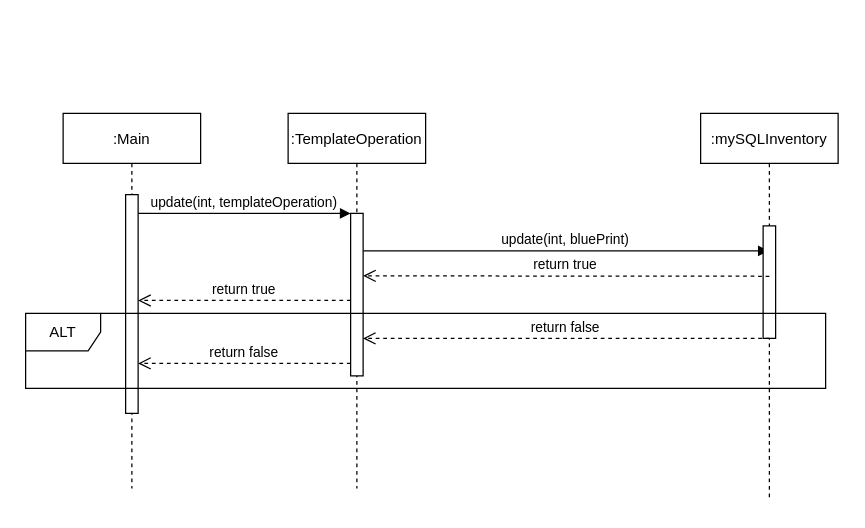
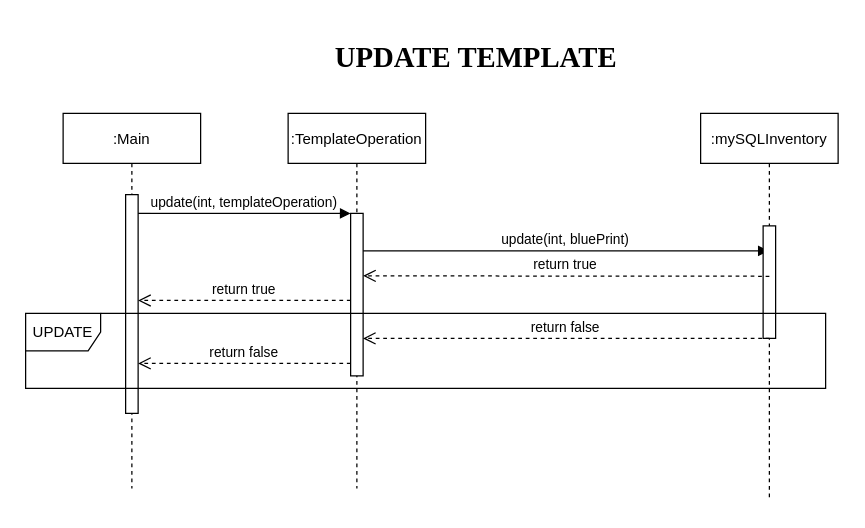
  <mxCell id="0" />
  <mxCell id="1" parent="0" />
  <mxCell id="2" value=":Main" style="shape=umlLifeline;perimeter=lifelinePerimeter;container=1;collapsible=0;recursiveResize=0;rounded=0;shadow=0;strokeWidth=1;" parent="1" vertex="1"><mxGeometry x="50" y="90" width="110" height="300" as="geometry" /></mxCell>
  <mxCell id="3" value="" style="points=[];perimeter=orthogonalPerimeter;rounded=0;shadow=0;strokeWidth=1;" parent="2" vertex="1"><mxGeometry x="50" y="65" width="10" height="175" as="geometry" /></mxCell>
  <mxCell id="4" value=":TemplateOperation" style="shape=umlLifeline;perimeter=lifelinePerimeter;container=1;collapsible=0;recursiveResize=0;rounded=0;shadow=0;strokeWidth=1;" parent="1" vertex="1"><mxGeometry x="230" y="90" width="110" height="300" as="geometry" /></mxCell>
  <mxCell id="5" value="" style="points=[];perimeter=orthogonalPerimeter;rounded=0;shadow=0;strokeWidth=1;" parent="4" vertex="1"><mxGeometry x="50" y="80" width="10" height="130" as="geometry" /></mxCell>
  <mxCell id="6" value="return true" style="verticalAlign=bottom;endArrow=open;dashed=1;endSize=8;shadow=0;strokeWidth=1;" parent="1" edge="1"><mxGeometry relative="1" as="geometry"><mxPoint x="110" y="239.66" as="targetPoint" /><mxPoint x="280" y="239.66" as="sourcePoint" /></mxGeometry></mxCell>
  <mxCell id="7" value="update(int, templateOperation)" style="verticalAlign=bottom;endArrow=block;entryX=0;entryY=0;shadow=0;strokeWidth=1;" parent="1" source="3" target="5" edge="1"><mxGeometry relative="1" as="geometry"><mxPoint x="215" y="170" as="sourcePoint" /></mxGeometry></mxCell>
+ <mxCell id="8" value="&lt;h1&gt;&lt;font style=&quot;font-size: 23px&quot; face=&quot;Tahoma&quot;&gt;&lt;b&gt;UPDATE TEMPLATE&lt;/b&gt;&lt;/font&gt;&lt;/h1&gt;" style="text;html=1;align=center;verticalAlign=middle;resizable=0;points=[];autosize=1;" vertex="1" parent="1"><mxGeometry x="260" y="20" width="240" height="50" as="geometry" /></mxCell>
  <mxCell id="9" value="update(int, bluePrint)" style="verticalAlign=bottom;endArrow=block;shadow=0;strokeWidth=1;" edge="1" parent="1" target="10"><mxGeometry relative="1" as="geometry"><mxPoint x="290" y="200" as="sourcePoint" /><mxPoint x="590" y="200" as="targetPoint" /></mxGeometry></mxCell>
  <mxCell id="10" value=":mySQLInventory" style="shape=umlLifeline;perimeter=lifelinePerimeter;container=1;collapsible=0;recursiveResize=0;rounded=0;shadow=0;strokeWidth=1;" vertex="1" parent="1"><mxGeometry x="560" y="90" width="110" height="310" as="geometry" /></mxCell>
  <mxCell id="11" value="" style="points=[];perimeter=orthogonalPerimeter;rounded=0;shadow=0;strokeWidth=1;" vertex="1" parent="10"><mxGeometry x="50" y="90" width="10" height="90" as="geometry" /></mxCell>
  <mxCell id="12" value="return true" style="verticalAlign=bottom;endArrow=open;dashed=1;endSize=8;shadow=0;strokeWidth=1;" edge="1" parent="1"><mxGeometry relative="1" as="geometry"><mxPoint x="290" y="220" as="targetPoint" /><mxPoint x="615" y="220.31" as="sourcePoint" /></mxGeometry></mxCell>
  <mxCell id="13" value="return false" style="verticalAlign=bottom;endArrow=open;dashed=1;endSize=8;shadow=0;strokeWidth=1;" edge="1" parent="1"><mxGeometry relative="1" as="geometry"><mxPoint x="110" y="290" as="targetPoint" /><mxPoint x="280" y="290" as="sourcePoint" /></mxGeometry></mxCell>
- <mxCell id="14" value="ALT" style="shape=umlFrame;whiteSpace=wrap;html=1;" vertex="1" parent="1"><mxGeometry x="20" y="250" width="640" height="60" as="geometry" /></mxCell>
+ <mxCell id="14" value="UPDATE" style="shape=umlFrame;whiteSpace=wrap;html=1;" vertex="1" parent="1"><mxGeometry x="20" y="250" width="640" height="60" as="geometry" /></mxCell>
  <mxCell id="15" value="return false" style="verticalAlign=bottom;endArrow=open;dashed=1;endSize=8;shadow=0;strokeWidth=1;" edge="1" parent="1"><mxGeometry relative="1" as="geometry"><mxPoint x="289.9" y="270" as="targetPoint" /><mxPoint x="615.09" y="270" as="sourcePoint" /></mxGeometry></mxCell>
